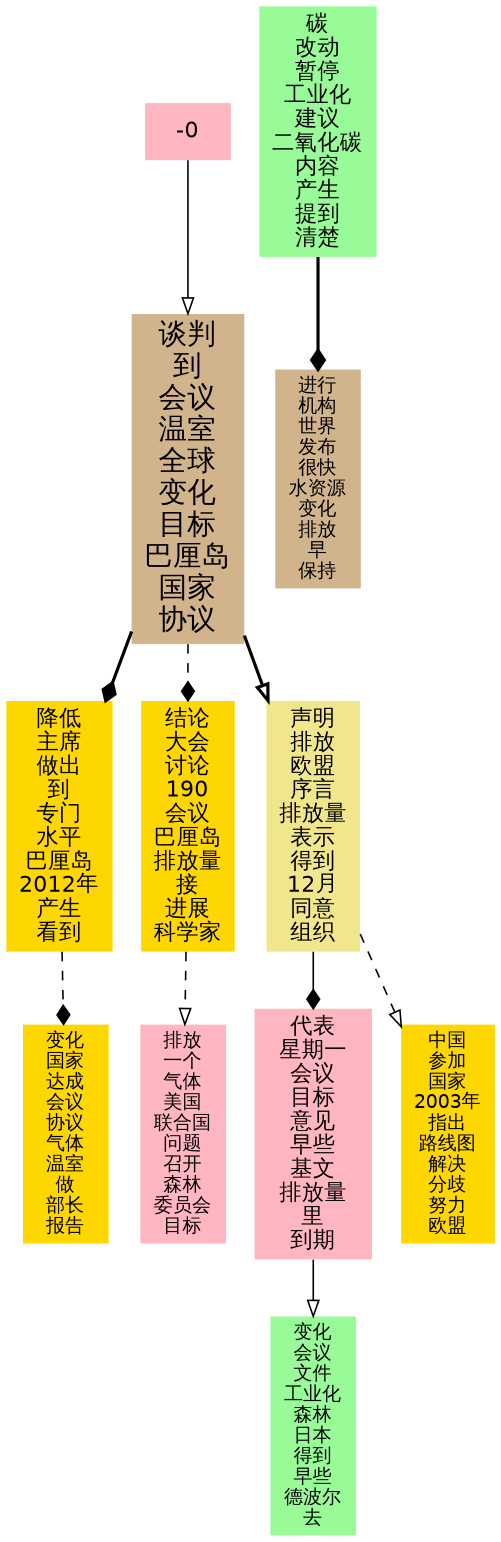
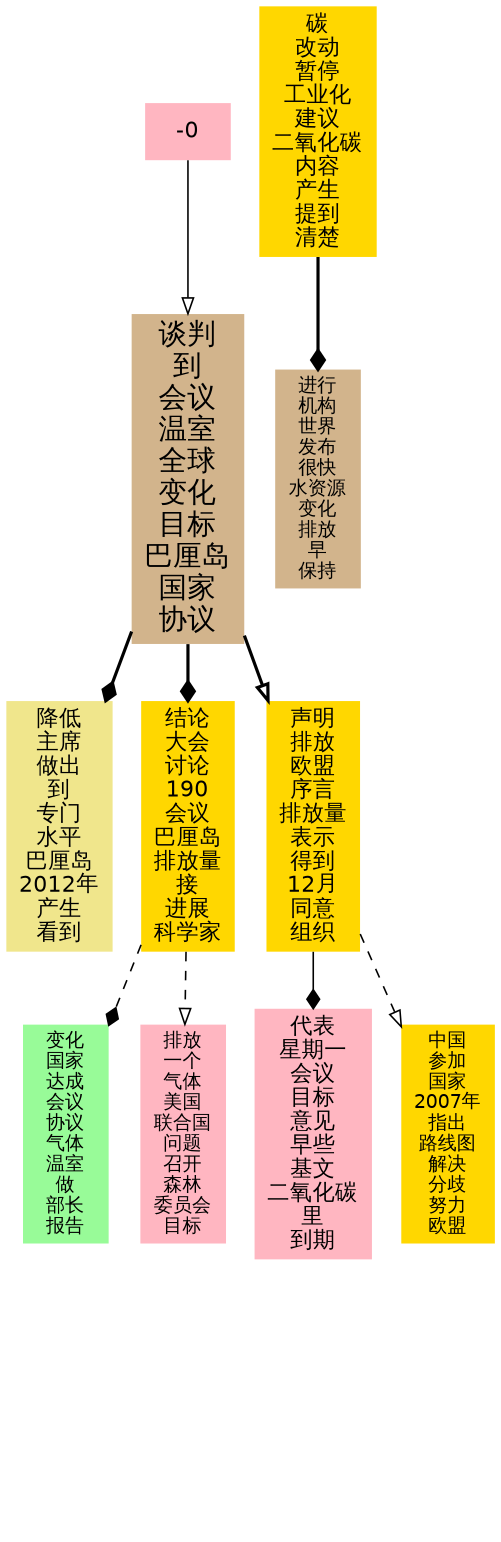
  digraph {
    mindist=0
    node [fillcolor=gold fontname=Helvetica fontsize=14 shape=plaintext style=filled]
    edge [arrowhead=diamond arrowsize=1 style=bold]
    n1 [fillcolor=tan fontsize=18 label="谈判\n到\n会议\n温室\n全球\n变化\n目标\n巴厘岛\n国家\n协议"]
-   n2 [label="降低\n主席\n做出\n到\n专门\n水平\n巴厘岛\n2012年\n产生\n看到"]
+   n2 [fillcolor=khaki label="降低\n主席\n做出\n到\n专门\n水平\n巴厘岛\n2012年\n产生\n看到"]
    n3 [label="结论\n大会\n讨论\n190\n会议\n巴厘岛\n排放量\n接\n进展\n科学家"]
-   n4 [fillcolor=khaki label="声明\n排放\n欧盟\n序言\n排放量\n表示\n得到\n12月\n同意\n组织"]
+   n4 [label="声明\n排放\n欧盟\n序言\n排放量\n表示\n得到\n12月\n同意\n组织"]
    n5 [fillcolor=lightpink fontsize=12 label="排放\n一个\n气体\n美国\n联合国\n问题\n召开\n森林\n委员会\n目标"]
-   n6 [fontsize=12 label="变化\n国家\n达成\n会议\n协议\n气体\n温室\n做\n部长\n报告"]
-   n7 [fillcolor=lightpink label="代表\n星期一\n会议\n目标\n意见\n早些\n基文\n排放量\n里\n到期"]
-   n8 [fontsize=12 label="中国\n参加\n国家\n2003年\n指出\n路线图\n解决\n分歧\n努力\n欧盟"]
-   n9 [fillcolor=palegreen fontsize=12 label="变化\n会议\n文件\n工业化\n森林\n日本\n得到\n早些\n德波尔\n去"]
-   n10 [fillcolor=palegreen label="碳\n改动\n暂停\n工业化\n建议\n二氧化碳\n内容\n产生\n提到\n清楚"]
+   n6 [fillcolor=palegreen fontsize=12 label="变化\n国家\n达成\n会议\n协议\n气体\n温室\n做\n部长\n报告"]
+   n7 [fillcolor=lightpink label="代表\n星期一\n会议\n目标\n意见\n早些\n基文\n二氧化碳\n里\n到期"]
+   n8 [fontsize=12 label="中国\n参加\n国家\n2007年\n指出\n路线图\n解决\n分歧\n努力\n欧盟"]
+   n10 [label="碳\n改动\n暂停\n工业化\n建议\n二氧化碳\n内容\n产生\n提到\n清楚"]
    n11 [fillcolor=tan fontsize=12 label="进行\n机构\n世界\n发布\n很快\n水资源\n变化\n排放\n早\n保持"]
    n12 [fillcolor=lightpink label=-0 fontsize=""]
    n1 -> n2
-   n1 -> n3 [style=dashed]
+   n1 -> n3
    n1 -> n4 [arrowhead=onormal]
    n3 -> n5 [arrowhead=onormal style=dashed]
-   n2 -> n6 [style=dashed]
+   n3 -> n6 [style=dashed]
    n4 -> n7 [style=solid]
    n4 -> n8 [arrowhead=onormal style=dashed]
-   n7 -> n9 [arrowhead=onormal style=solid]
    n10 -> n11
    n12 -> n1 [arrowhead=onormal style=solid]
  }
